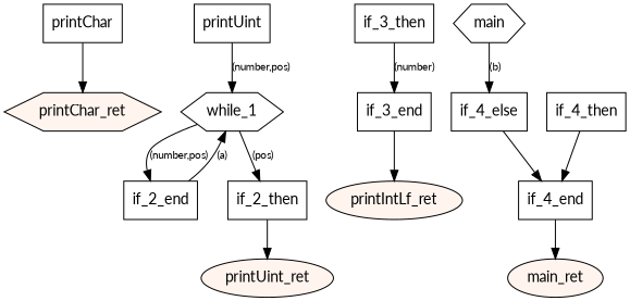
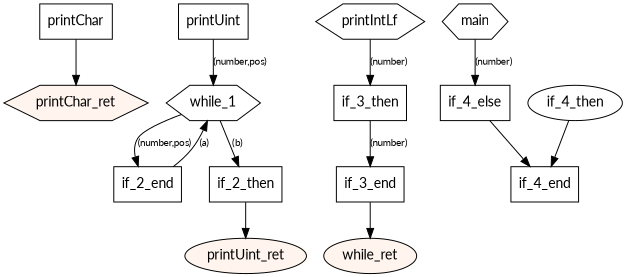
  digraph {
    fontname=Lato
    node [fontname=Lato shape=box]
    edge [fontname=Lato fontsize="10pt"]
    n1 [label=printChar]
    n2 [fillcolor="#fff5ee" label=printChar_ret shape=hexagon style=filled]
    n3 [label=printUint]
    n4 [label=while_1 shape=hexagon]
    n5 [label=if_2_end]
    n6 [label=if_2_then]
    n7 [fillcolor="#fff5ee" label=printUint_ret shape=oval style=filled]
+   n8 [label=printIntLf shape=hexagon]
    n9 [label=if_3_then]
    n10 [label=if_3_end]
-   n11 [fillcolor="#fff5ee" label=printIntLf_ret shape=oval style=filled]
+   n11 [fillcolor="#fff5ee" label=while_ret shape=oval style=filled]
    n12 [label=main shape=hexagon]
    n13 [label=if_4_else]
-   n14 [label=if_4_then]
+   n14 [label=if_4_then shape=ellipse]
    n15 [label=if_4_end]
-   n16 [fillcolor="#fff5ee" label=main_ret shape=oval style=filled]
    subgraph sub_1 {
      n1
      n2
    }
    subgraph sub_2 {
      n3
      n4
      n5
      n6
      n7
    }
    subgraph sub_3 {
+     n8
      n9
      n10
      n11
    }
    subgraph sub_4 {
      n12
      n13
      n14
      n15
-     n16
    }
    n1 -> n2
    n3 -> n4 [label="(number,pos)"]
    n4 -> n5 [label="(number,pos)"]
-   n4 -> n6 [label="(pos)"]
+   n4 -> n6 [label="(b)"]
    n5 -> n4 [label="(a)"]
    n6 -> n7
+   n8 -> n9 [label="(number)"]
    n9 -> n10 [label="(number)"]
    n10 -> n11
-   n12 -> n13 [label="(b)"]
+   n12 -> n13 [label="(number)"]
    n13 -> n15
    n14 -> n15
-   n15 -> n16
  }
